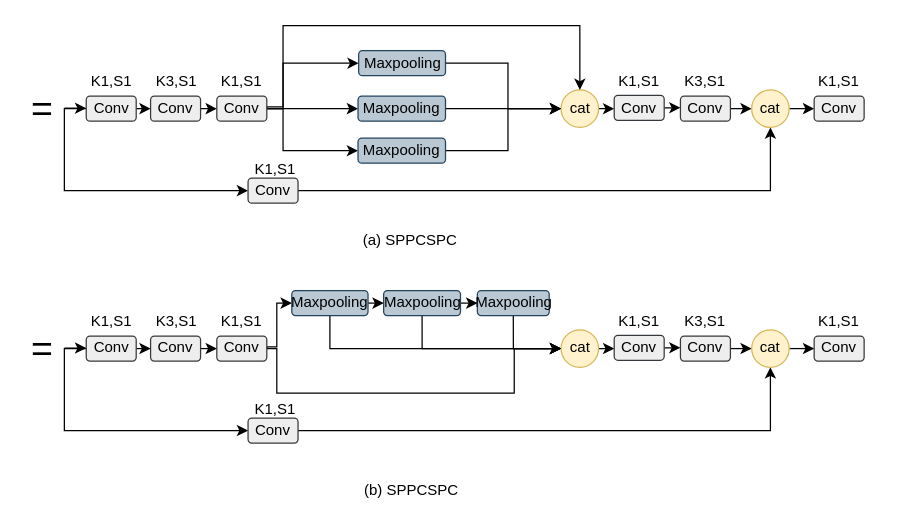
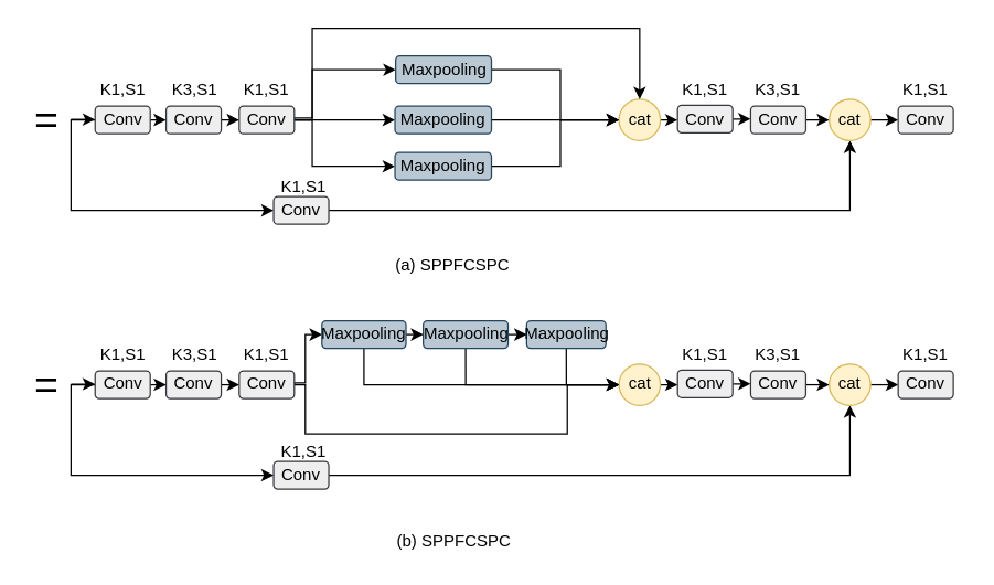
  <mxCell id="0" />
  <mxCell id="1" parent="0" />
  <mxCell id="2" style="edgeStyle=orthogonalEdgeStyle;rounded=0;orthogonalLoop=1;jettySize=auto;html=1;exitX=1;exitY=0.5;exitDx=0;exitDy=0;entryX=0.5;entryY=1;entryDx=0;entryDy=0;" edge="1" parent="1" source="9" target="29"><mxGeometry relative="1" as="geometry"><mxPoint x="472" y="100.74" as="targetPoint" /><mxPoint x="231" y="152" as="sourcePoint" /></mxGeometry></mxCell>
  <mxCell id="3" style="edgeStyle=orthogonalEdgeStyle;rounded=0;orthogonalLoop=1;jettySize=auto;html=1;fontSize=30;exitX=0;exitY=0.5;exitDx=0;exitDy=0;entryX=0;entryY=0.5;entryDx=0;entryDy=0;" edge="1" parent="1" source="18" target="9"><mxGeometry relative="1" as="geometry"><Array as="points"><mxPoint x="51" y="86" /><mxPoint x="51" y="152" /></Array><mxPoint x="77" y="85.74" as="sourcePoint" /><mxPoint x="199.25" y="152" as="targetPoint" /></mxGeometry></mxCell>
  <mxCell id="4" style="edgeStyle=orthogonalEdgeStyle;rounded=0;orthogonalLoop=1;jettySize=auto;html=1;entryX=0;entryY=0.5;entryDx=0;entryDy=0;" edge="1" parent="1" target="18"><mxGeometry relative="1" as="geometry"><mxPoint x="51" y="86" as="sourcePoint" /><mxPoint x="77" y="85.74" as="targetPoint" /></mxGeometry></mxCell>
  <mxCell id="5" value="=" style="text;html=1;strokeColor=none;fillColor=none;align=center;verticalAlign=middle;whiteSpace=wrap;rounded=0;strokeWidth=1;fontSize=30;" vertex="1" parent="1"><mxGeometry x="20" y="71.38" width="27" height="30" as="geometry" /></mxCell>
  <mxCell id="6" style="edgeStyle=orthogonalEdgeStyle;rounded=0;orthogonalLoop=1;jettySize=auto;html=1;exitX=1;exitY=0.5;exitDx=0;exitDy=0;entryX=0;entryY=0.5;entryDx=0;entryDy=0;" edge="1" parent="1" source="7" target="25"><mxGeometry relative="1" as="geometry"><mxPoint x="491" y="86" as="targetPoint" /></mxGeometry></mxCell>
  <mxCell id="7" value="cat" style="ellipse;whiteSpace=wrap;html=1;rounded=1;fillColor=#fff2cc;strokeColor=#d6b656;" vertex="1" parent="1"><mxGeometry x="448.5" y="71.38" width="30" height="30" as="geometry" /></mxCell>
  <mxCell id="8" style="edgeStyle=orthogonalEdgeStyle;rounded=0;orthogonalLoop=1;jettySize=auto;html=1;exitX=1;exitY=0.5;exitDx=0;exitDy=0;entryX=0;entryY=0.5;entryDx=0;entryDy=0;" edge="1" parent="1" source="19" target="7"><mxGeometry relative="1" as="geometry"><mxPoint x="441" y="92" as="targetPoint" /><mxPoint x="421" y="85.74" as="sourcePoint" /><Array as="points"><mxPoint x="406" y="120" /><mxPoint x="406" y="86" /></Array></mxGeometry></mxCell>
  <mxCell id="9" value="Conv" style="rounded=1;whiteSpace=wrap;html=1;fillColor=#eeeeee;strokeColor=#36393d;" vertex="1" parent="1"><mxGeometry x="198" y="142" width="40" height="20" as="geometry" /></mxCell>
  <mxCell id="10" style="edgeStyle=orthogonalEdgeStyle;rounded=0;orthogonalLoop=1;jettySize=auto;html=1;exitX=1;exitY=0.5;exitDx=0;exitDy=0;entryX=0;entryY=0.5;entryDx=0;entryDy=0;" edge="1" parent="1" source="14" target="23"><mxGeometry relative="1" as="geometry"><Array as="points"><mxPoint x="213" y="85" /><mxPoint x="226" y="85" /><mxPoint x="226" y="50" /></Array></mxGeometry></mxCell>
  <mxCell id="11" style="edgeStyle=orthogonalEdgeStyle;rounded=0;orthogonalLoop=1;jettySize=auto;html=1;exitX=1;exitY=0.5;exitDx=0;exitDy=0;entryX=0;entryY=0.5;entryDx=0;entryDy=0;" edge="1" parent="1" source="14" target="21"><mxGeometry relative="1" as="geometry" /></mxCell>
  <mxCell id="12" style="edgeStyle=orthogonalEdgeStyle;rounded=0;orthogonalLoop=1;jettySize=auto;html=1;exitX=1;exitY=0.5;exitDx=0;exitDy=0;entryX=0;entryY=0.5;entryDx=0;entryDy=0;" edge="1" parent="1" source="14" target="19"><mxGeometry relative="1" as="geometry"><Array as="points"><mxPoint x="226" y="86" /><mxPoint x="226" y="120" /></Array></mxGeometry></mxCell>
  <mxCell id="13" style="edgeStyle=orthogonalEdgeStyle;rounded=0;orthogonalLoop=1;jettySize=auto;html=1;exitX=1;exitY=0.5;exitDx=0;exitDy=0;entryX=0.5;entryY=0;entryDx=0;entryDy=0;" edge="1" parent="1" source="14" target="7"><mxGeometry relative="1" as="geometry"><Array as="points"><mxPoint x="226" y="86" /><mxPoint x="226" y="20" /><mxPoint x="464" y="20" /></Array></mxGeometry></mxCell>
  <mxCell id="14" value="Conv" style="rounded=1;whiteSpace=wrap;html=1;fillColor=#eeeeee;strokeColor=#36393d;" vertex="1" parent="1"><mxGeometry x="173" y="76.38" width="40" height="20" as="geometry" /></mxCell>
  <mxCell id="15" style="edgeStyle=orthogonalEdgeStyle;rounded=0;orthogonalLoop=1;jettySize=auto;html=1;exitX=1;exitY=0.5;exitDx=0;exitDy=0;entryX=0;entryY=0.5;entryDx=0;entryDy=0;" edge="1" parent="1" source="16" target="14"><mxGeometry relative="1" as="geometry" /></mxCell>
  <mxCell id="16" value="Conv" style="rounded=1;whiteSpace=wrap;html=1;fillColor=#eeeeee;strokeColor=#36393d;" vertex="1" parent="1"><mxGeometry x="120" y="76.38" width="40" height="20" as="geometry" /></mxCell>
  <mxCell id="17" style="edgeStyle=orthogonalEdgeStyle;rounded=0;orthogonalLoop=1;jettySize=auto;html=1;exitX=1;exitY=0.5;exitDx=0;exitDy=0;entryX=0;entryY=0.5;entryDx=0;entryDy=0;" edge="1" parent="1" source="18" target="16"><mxGeometry relative="1" as="geometry" /></mxCell>
  <mxCell id="18" value="Conv" style="rounded=1;whiteSpace=wrap;html=1;fillColor=#eeeeee;strokeColor=#36393d;" vertex="1" parent="1"><mxGeometry x="68.5" y="76.38" width="40" height="20" as="geometry" /></mxCell>
  <mxCell id="19" value="Maxpooling" style="rounded=1;whiteSpace=wrap;html=1;fillColor=#bac8d3;strokeColor=#23445d;" vertex="1" parent="1"><mxGeometry x="286" y="110" width="70" height="20" as="geometry" /></mxCell>
  <mxCell id="20" style="edgeStyle=orthogonalEdgeStyle;rounded=0;orthogonalLoop=1;jettySize=auto;html=1;exitX=1;exitY=0.5;exitDx=0;exitDy=0;entryX=0;entryY=0.5;entryDx=0;entryDy=0;" edge="1" parent="1" source="21" target="7"><mxGeometry relative="1" as="geometry" /></mxCell>
  <mxCell id="21" value="Maxpooling" style="rounded=1;whiteSpace=wrap;html=1;fillColor=#bac8d3;strokeColor=#23445d;" vertex="1" parent="1"><mxGeometry x="286" y="76.38" width="70" height="20" as="geometry" /></mxCell>
  <mxCell id="22" style="edgeStyle=orthogonalEdgeStyle;rounded=0;orthogonalLoop=1;jettySize=auto;html=1;exitX=1;exitY=0.5;exitDx=0;exitDy=0;entryX=0;entryY=0.5;entryDx=0;entryDy=0;" edge="1" parent="1" source="23" target="7"><mxGeometry relative="1" as="geometry"><Array as="points"><mxPoint x="406" y="50" /><mxPoint x="406" y="86" /></Array></mxGeometry></mxCell>
  <mxCell id="23" value="Maxpooling" style="rounded=1;whiteSpace=wrap;html=1;fillColor=#bac8d3;strokeColor=#23445d;" vertex="1" parent="1"><mxGeometry x="286.5" y="40" width="69.5" height="20" as="geometry" /></mxCell>
  <mxCell id="24" style="edgeStyle=orthogonalEdgeStyle;rounded=0;orthogonalLoop=1;jettySize=auto;html=1;exitX=1;exitY=0.5;exitDx=0;exitDy=0;entryX=0;entryY=0.5;entryDx=0;entryDy=0;" edge="1" parent="1" source="25" target="27"><mxGeometry relative="1" as="geometry" /></mxCell>
  <mxCell id="25" value="Conv" style="rounded=1;whiteSpace=wrap;html=1;fillColor=#eeeeee;strokeColor=#36393d;" vertex="1" parent="1"><mxGeometry x="491" y="75.74" width="40" height="20" as="geometry" /></mxCell>
  <mxCell id="26" style="edgeStyle=orthogonalEdgeStyle;rounded=0;orthogonalLoop=1;jettySize=auto;html=1;exitX=1;exitY=0.5;exitDx=0;exitDy=0;entryX=0;entryY=0.5;entryDx=0;entryDy=0;" edge="1" parent="1" source="27" target="29"><mxGeometry relative="1" as="geometry" /></mxCell>
  <mxCell id="27" value="Conv" style="rounded=1;whiteSpace=wrap;html=1;fillColor=#eeeeee;strokeColor=#36393d;" vertex="1" parent="1"><mxGeometry x="544" y="76.38" width="40" height="20" as="geometry" /></mxCell>
  <mxCell id="28" style="edgeStyle=orthogonalEdgeStyle;rounded=0;orthogonalLoop=1;jettySize=auto;html=1;exitX=1;exitY=0.5;exitDx=0;exitDy=0;entryX=0;entryY=0.5;entryDx=0;entryDy=0;" edge="1" parent="1" source="29" target="30"><mxGeometry relative="1" as="geometry" /></mxCell>
  <mxCell id="29" value="cat" style="ellipse;whiteSpace=wrap;html=1;rounded=1;fillColor=#fff2cc;strokeColor=#d6b656;" vertex="1" parent="1"><mxGeometry x="601" y="71.38" width="30" height="30" as="geometry" /></mxCell>
  <mxCell id="30" value="Conv" style="rounded=1;whiteSpace=wrap;html=1;fillColor=#eeeeee;strokeColor=#36393d;" vertex="1" parent="1"><mxGeometry x="651" y="76.38" width="40" height="20" as="geometry" /></mxCell>
  <mxCell id="31" value="K1,S1" style="text;html=1;strokeColor=none;fillColor=none;align=center;verticalAlign=middle;whiteSpace=wrap;rounded=0;strokeWidth=1;fontSize=12;" vertex="1" parent="1"><mxGeometry x="60.5" y="50" width="56" height="30" as="geometry" /></mxCell>
  <mxCell id="32" value="K3,S1" style="text;html=1;strokeColor=none;fillColor=none;align=center;verticalAlign=middle;whiteSpace=wrap;rounded=0;strokeWidth=1;fontSize=12;" vertex="1" parent="1"><mxGeometry x="113" y="50" width="56" height="30" as="geometry" /></mxCell>
  <mxCell id="33" value="K1,S1" style="text;html=1;strokeColor=none;fillColor=none;align=center;verticalAlign=middle;whiteSpace=wrap;rounded=0;strokeWidth=1;fontSize=12;" vertex="1" parent="1"><mxGeometry x="165" y="50" width="56" height="30" as="geometry" /></mxCell>
  <mxCell id="34" value="K1,S1" style="text;html=1;strokeColor=none;fillColor=none;align=center;verticalAlign=middle;whiteSpace=wrap;rounded=0;strokeWidth=1;fontSize=12;" vertex="1" parent="1"><mxGeometry x="192" y="120" width="56" height="30" as="geometry" /></mxCell>
  <mxCell id="35" value="K1,S1" style="text;html=1;strokeColor=none;fillColor=none;align=center;verticalAlign=middle;whiteSpace=wrap;rounded=0;strokeWidth=1;fontSize=12;" vertex="1" parent="1"><mxGeometry x="483" y="50" width="56" height="30" as="geometry" /></mxCell>
  <mxCell id="36" value="K3,S1" style="text;html=1;strokeColor=none;fillColor=none;align=center;verticalAlign=middle;whiteSpace=wrap;rounded=0;strokeWidth=1;fontSize=12;" vertex="1" parent="1"><mxGeometry x="536" y="50" width="56" height="30" as="geometry" /></mxCell>
  <mxCell id="37" value="K1,S1" style="text;html=1;strokeColor=none;fillColor=none;align=center;verticalAlign=middle;whiteSpace=wrap;rounded=0;strokeWidth=1;fontSize=12;" vertex="1" parent="1"><mxGeometry x="643" y="50" width="56" height="30" as="geometry" /></mxCell>
  <mxCell id="38" style="edgeStyle=orthogonalEdgeStyle;rounded=0;orthogonalLoop=1;jettySize=auto;html=1;exitX=1;exitY=0.5;exitDx=0;exitDy=0;entryX=0.5;entryY=1;entryDx=0;entryDy=0;" edge="1" parent="1" source="45" target="65"><mxGeometry relative="1" as="geometry"><mxPoint x="472" y="292.74" as="targetPoint" /><mxPoint x="231" y="344" as="sourcePoint" /></mxGeometry></mxCell>
  <mxCell id="39" style="edgeStyle=orthogonalEdgeStyle;rounded=0;orthogonalLoop=1;jettySize=auto;html=1;fontSize=30;exitX=0;exitY=0.5;exitDx=0;exitDy=0;entryX=0;entryY=0.5;entryDx=0;entryDy=0;" edge="1" parent="1" source="52" target="45"><mxGeometry relative="1" as="geometry"><Array as="points"><mxPoint x="51" y="278" /><mxPoint x="51" y="344" /></Array><mxPoint x="77" y="277.74" as="sourcePoint" /><mxPoint x="199.25" y="344" as="targetPoint" /></mxGeometry></mxCell>
  <mxCell id="40" style="edgeStyle=orthogonalEdgeStyle;rounded=0;orthogonalLoop=1;jettySize=auto;html=1;entryX=0;entryY=0.5;entryDx=0;entryDy=0;" edge="1" parent="1" target="52"><mxGeometry relative="1" as="geometry"><mxPoint x="51" y="278" as="sourcePoint" /><mxPoint x="77" y="277.74" as="targetPoint" /></mxGeometry></mxCell>
  <mxCell id="41" value="=" style="text;html=1;strokeColor=none;fillColor=none;align=center;verticalAlign=middle;whiteSpace=wrap;rounded=0;strokeWidth=1;fontSize=30;" vertex="1" parent="1"><mxGeometry x="20" y="263.38" width="27" height="30" as="geometry" /></mxCell>
  <mxCell id="42" style="edgeStyle=orthogonalEdgeStyle;rounded=0;orthogonalLoop=1;jettySize=auto;html=1;exitX=1;exitY=0.5;exitDx=0;exitDy=0;entryX=0;entryY=0.5;entryDx=0;entryDy=0;" edge="1" parent="1" source="43" target="61"><mxGeometry relative="1" as="geometry"><mxPoint x="491" y="278" as="targetPoint" /></mxGeometry></mxCell>
  <mxCell id="43" value="cat" style="ellipse;whiteSpace=wrap;html=1;rounded=1;fillColor=#fff2cc;strokeColor=#d6b656;" vertex="1" parent="1"><mxGeometry x="448.5" y="263.38" width="30" height="30" as="geometry" /></mxCell>
  <mxCell id="44" style="edgeStyle=orthogonalEdgeStyle;rounded=0;orthogonalLoop=1;jettySize=auto;html=1;exitX=0.5;exitY=1;exitDx=0;exitDy=0;entryX=0;entryY=0.5;entryDx=0;entryDy=0;" edge="1" parent="1" source="53" target="43"><mxGeometry relative="1" as="geometry"><mxPoint x="441" y="284" as="targetPoint" /><mxPoint x="421" y="277.74" as="sourcePoint" /><Array as="points"><mxPoint x="410" y="278" /></Array></mxGeometry></mxCell>
  <mxCell id="45" value="Conv" style="rounded=1;whiteSpace=wrap;html=1;fillColor=#eeeeee;strokeColor=#36393d;" vertex="1" parent="1"><mxGeometry x="198" y="334" width="40" height="20" as="geometry" /></mxCell>
  <mxCell id="46" style="edgeStyle=orthogonalEdgeStyle;rounded=0;orthogonalLoop=1;jettySize=auto;html=1;exitX=1;exitY=0.5;exitDx=0;exitDy=0;entryX=0;entryY=0.5;entryDx=0;entryDy=0;" edge="1" parent="1" source="48" target="59"><mxGeometry relative="1" as="geometry"><Array as="points"><mxPoint x="213" y="277" /><mxPoint x="221" y="277" /><mxPoint x="221" y="242" /></Array></mxGeometry></mxCell>
  <mxCell id="47" style="edgeStyle=orthogonalEdgeStyle;rounded=0;orthogonalLoop=1;jettySize=auto;html=1;exitX=1;exitY=0.5;exitDx=0;exitDy=0;entryX=0;entryY=0.5;entryDx=0;entryDy=0;" edge="1" parent="1" source="48" target="43"><mxGeometry relative="1" as="geometry"><Array as="points"><mxPoint x="221" y="278" /><mxPoint x="221" y="314" /><mxPoint x="411" y="314" /><mxPoint x="411" y="278" /></Array></mxGeometry></mxCell>
  <mxCell id="48" value="Conv" style="rounded=1;whiteSpace=wrap;html=1;fillColor=#eeeeee;strokeColor=#36393d;" vertex="1" parent="1"><mxGeometry x="173" y="268.38" width="40" height="20" as="geometry" /></mxCell>
  <mxCell id="49" style="edgeStyle=orthogonalEdgeStyle;rounded=0;orthogonalLoop=1;jettySize=auto;html=1;exitX=1;exitY=0.5;exitDx=0;exitDy=0;entryX=0;entryY=0.5;entryDx=0;entryDy=0;" edge="1" parent="1" source="50" target="48"><mxGeometry relative="1" as="geometry" /></mxCell>
  <mxCell id="50" value="Conv" style="rounded=1;whiteSpace=wrap;html=1;fillColor=#eeeeee;strokeColor=#36393d;" vertex="1" parent="1"><mxGeometry x="120" y="268.38" width="40" height="20" as="geometry" /></mxCell>
  <mxCell id="51" style="edgeStyle=orthogonalEdgeStyle;rounded=0;orthogonalLoop=1;jettySize=auto;html=1;exitX=1;exitY=0.5;exitDx=0;exitDy=0;entryX=0;entryY=0.5;entryDx=0;entryDy=0;" edge="1" parent="1" source="52" target="50"><mxGeometry relative="1" as="geometry" /></mxCell>
  <mxCell id="52" value="Conv" style="rounded=1;whiteSpace=wrap;html=1;fillColor=#eeeeee;strokeColor=#36393d;" vertex="1" parent="1"><mxGeometry x="68.5" y="268.38" width="40" height="20" as="geometry" /></mxCell>
  <mxCell id="53" value="Maxpooling" style="rounded=1;whiteSpace=wrap;html=1;fillColor=#bac8d3;strokeColor=#23445d;" vertex="1" parent="1"><mxGeometry x="381.5" y="232" width="57.5" height="20" as="geometry" /></mxCell>
  <mxCell id="54" style="edgeStyle=orthogonalEdgeStyle;rounded=0;orthogonalLoop=1;jettySize=auto;html=1;exitX=1;exitY=0.5;exitDx=0;exitDy=0;entryX=0;entryY=0.5;entryDx=0;entryDy=0;" edge="1" parent="1" source="56" target="53"><mxGeometry relative="1" as="geometry" /></mxCell>
  <mxCell id="55" style="edgeStyle=orthogonalEdgeStyle;rounded=0;orthogonalLoop=1;jettySize=auto;html=1;exitX=0.5;exitY=1;exitDx=0;exitDy=0;entryX=0;entryY=0.5;entryDx=0;entryDy=0;" edge="1" parent="1" source="56" target="43"><mxGeometry relative="1" as="geometry" /></mxCell>
  <mxCell id="56" value="Maxpooling" style="rounded=1;whiteSpace=wrap;html=1;fillColor=#bac8d3;strokeColor=#23445d;" vertex="1" parent="1"><mxGeometry x="306.5" y="232" width="61.5" height="20" as="geometry" /></mxCell>
  <mxCell id="57" style="edgeStyle=orthogonalEdgeStyle;rounded=0;orthogonalLoop=1;jettySize=auto;html=1;exitX=1;exitY=0.5;exitDx=0;exitDy=0;entryX=0;entryY=0.5;entryDx=0;entryDy=0;" edge="1" parent="1" source="59" target="56"><mxGeometry relative="1" as="geometry" /></mxCell>
  <mxCell id="58" style="edgeStyle=orthogonalEdgeStyle;rounded=0;orthogonalLoop=1;jettySize=auto;html=1;exitX=0.5;exitY=1;exitDx=0;exitDy=0;entryX=0;entryY=0.5;entryDx=0;entryDy=0;" edge="1" parent="1" source="59" target="43"><mxGeometry relative="1" as="geometry" /></mxCell>
  <mxCell id="59" value="Maxpooling" style="rounded=1;whiteSpace=wrap;html=1;fillColor=#bac8d3;strokeColor=#23445d;" vertex="1" parent="1"><mxGeometry x="233" y="232" width="61" height="20" as="geometry" /></mxCell>
  <mxCell id="60" style="edgeStyle=orthogonalEdgeStyle;rounded=0;orthogonalLoop=1;jettySize=auto;html=1;exitX=1;exitY=0.5;exitDx=0;exitDy=0;entryX=0;entryY=0.5;entryDx=0;entryDy=0;" edge="1" parent="1" source="61" target="63"><mxGeometry relative="1" as="geometry" /></mxCell>
  <mxCell id="61" value="Conv" style="rounded=1;whiteSpace=wrap;html=1;fillColor=#eeeeee;strokeColor=#36393d;" vertex="1" parent="1"><mxGeometry x="491" y="267.74" width="40" height="20" as="geometry" /></mxCell>
  <mxCell id="62" style="edgeStyle=orthogonalEdgeStyle;rounded=0;orthogonalLoop=1;jettySize=auto;html=1;exitX=1;exitY=0.5;exitDx=0;exitDy=0;entryX=0;entryY=0.5;entryDx=0;entryDy=0;" edge="1" parent="1" source="63" target="65"><mxGeometry relative="1" as="geometry" /></mxCell>
  <mxCell id="63" value="Conv" style="rounded=1;whiteSpace=wrap;html=1;fillColor=#eeeeee;strokeColor=#36393d;" vertex="1" parent="1"><mxGeometry x="544" y="268.38" width="40" height="20" as="geometry" /></mxCell>
  <mxCell id="64" style="edgeStyle=orthogonalEdgeStyle;rounded=0;orthogonalLoop=1;jettySize=auto;html=1;exitX=1;exitY=0.5;exitDx=0;exitDy=0;entryX=0;entryY=0.5;entryDx=0;entryDy=0;" edge="1" parent="1" source="65" target="66"><mxGeometry relative="1" as="geometry" /></mxCell>
  <mxCell id="65" value="cat" style="ellipse;whiteSpace=wrap;html=1;rounded=1;fillColor=#fff2cc;strokeColor=#d6b656;" vertex="1" parent="1"><mxGeometry x="601" y="263.38" width="30" height="30" as="geometry" /></mxCell>
  <mxCell id="66" value="Conv" style="rounded=1;whiteSpace=wrap;html=1;fillColor=#eeeeee;strokeColor=#36393d;" vertex="1" parent="1"><mxGeometry x="651" y="268.38" width="40" height="20" as="geometry" /></mxCell>
  <mxCell id="67" value="K1,S1" style="text;html=1;strokeColor=none;fillColor=none;align=center;verticalAlign=middle;whiteSpace=wrap;rounded=0;strokeWidth=1;fontSize=12;" vertex="1" parent="1"><mxGeometry x="60.5" y="242" width="56" height="30" as="geometry" /></mxCell>
  <mxCell id="68" value="K3,S1" style="text;html=1;strokeColor=none;fillColor=none;align=center;verticalAlign=middle;whiteSpace=wrap;rounded=0;strokeWidth=1;fontSize=12;" vertex="1" parent="1"><mxGeometry x="113" y="242" width="56" height="30" as="geometry" /></mxCell>
  <mxCell id="69" value="K1,S1" style="text;html=1;strokeColor=none;fillColor=none;align=center;verticalAlign=middle;whiteSpace=wrap;rounded=0;strokeWidth=1;fontSize=12;" vertex="1" parent="1"><mxGeometry x="165" y="242" width="56" height="30" as="geometry" /></mxCell>
  <mxCell id="70" value="K1,S1" style="text;html=1;strokeColor=none;fillColor=none;align=center;verticalAlign=middle;whiteSpace=wrap;rounded=0;strokeWidth=1;fontSize=12;" vertex="1" parent="1"><mxGeometry x="192" y="312" width="56" height="30" as="geometry" /></mxCell>
  <mxCell id="71" value="K1,S1" style="text;html=1;strokeColor=none;fillColor=none;align=center;verticalAlign=middle;whiteSpace=wrap;rounded=0;strokeWidth=1;fontSize=12;" vertex="1" parent="1"><mxGeometry x="483" y="242" width="56" height="30" as="geometry" /></mxCell>
  <mxCell id="72" value="K3,S1" style="text;html=1;strokeColor=none;fillColor=none;align=center;verticalAlign=middle;whiteSpace=wrap;rounded=0;strokeWidth=1;fontSize=12;" vertex="1" parent="1"><mxGeometry x="536" y="242" width="56" height="30" as="geometry" /></mxCell>
  <mxCell id="73" value="K1,S1" style="text;html=1;strokeColor=none;fillColor=none;align=center;verticalAlign=middle;whiteSpace=wrap;rounded=0;strokeWidth=1;fontSize=12;" vertex="1" parent="1"><mxGeometry x="643" y="242" width="56" height="30" as="geometry" /></mxCell>
- <mxCell id="74" value="(a) SPPCSPC" style="text;html=1;strokeColor=none;fillColor=none;align=center;verticalAlign=middle;whiteSpace=wrap;rounded=0;" vertex="1" parent="1"><mxGeometry x="248" y="182" width="160" height="20" as="geometry" /></mxCell>
- <mxCell id="75" value="(b) SPPCSPC" style="text;html=1;strokeColor=none;fillColor=none;align=center;verticalAlign=middle;whiteSpace=wrap;rounded=0;" vertex="1" parent="1"><mxGeometry x="219" y="382" width="220" height="20" as="geometry" /></mxCell>
+ <mxCell id="74" value="(a) SPPFCSPC" style="text;html=1;strokeColor=none;fillColor=none;align=center;verticalAlign=middle;whiteSpace=wrap;rounded=0;" vertex="1" parent="1"><mxGeometry x="248" y="182" width="160" height="20" as="geometry" /></mxCell>
+ <mxCell id="75" value="(b) SPPFCSPC" style="text;html=1;strokeColor=none;fillColor=none;align=center;verticalAlign=middle;whiteSpace=wrap;rounded=0;" vertex="1" parent="1"><mxGeometry x="219" y="382" width="220" height="20" as="geometry" /></mxCell>
